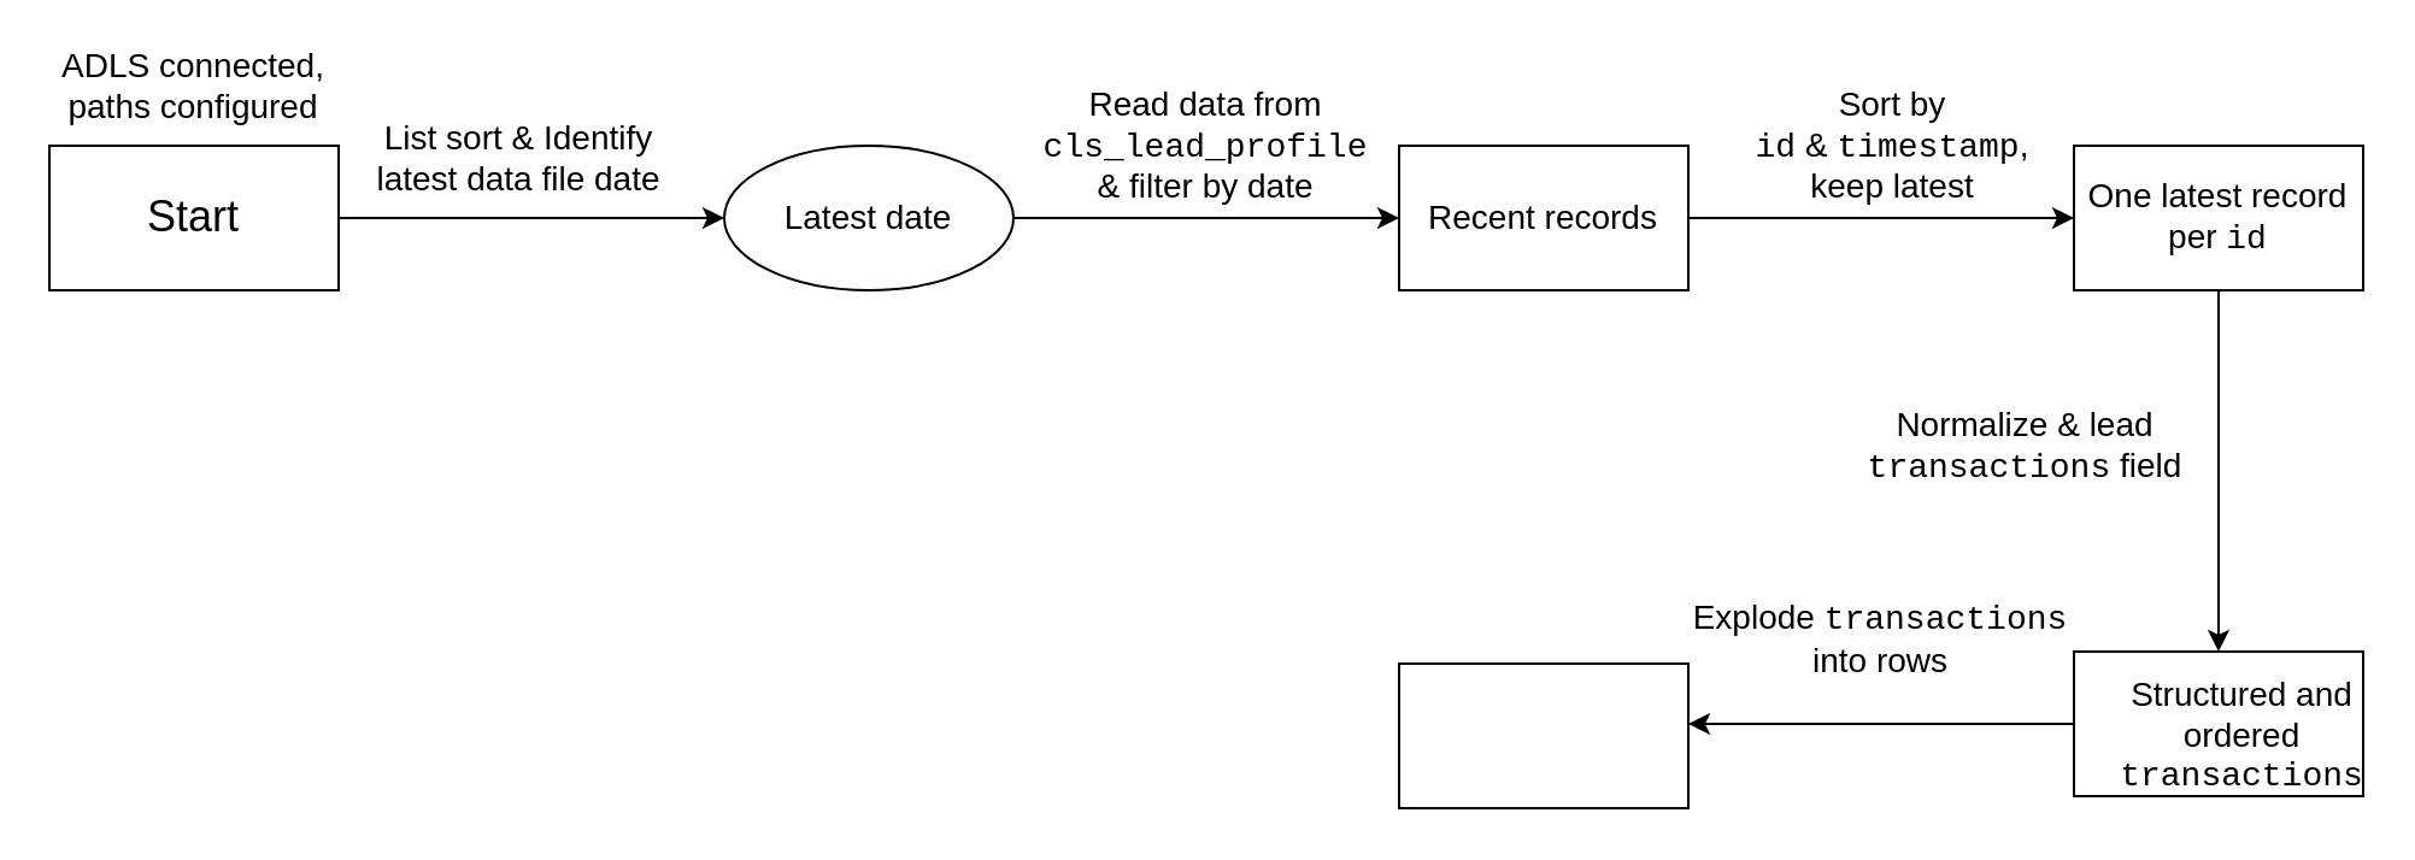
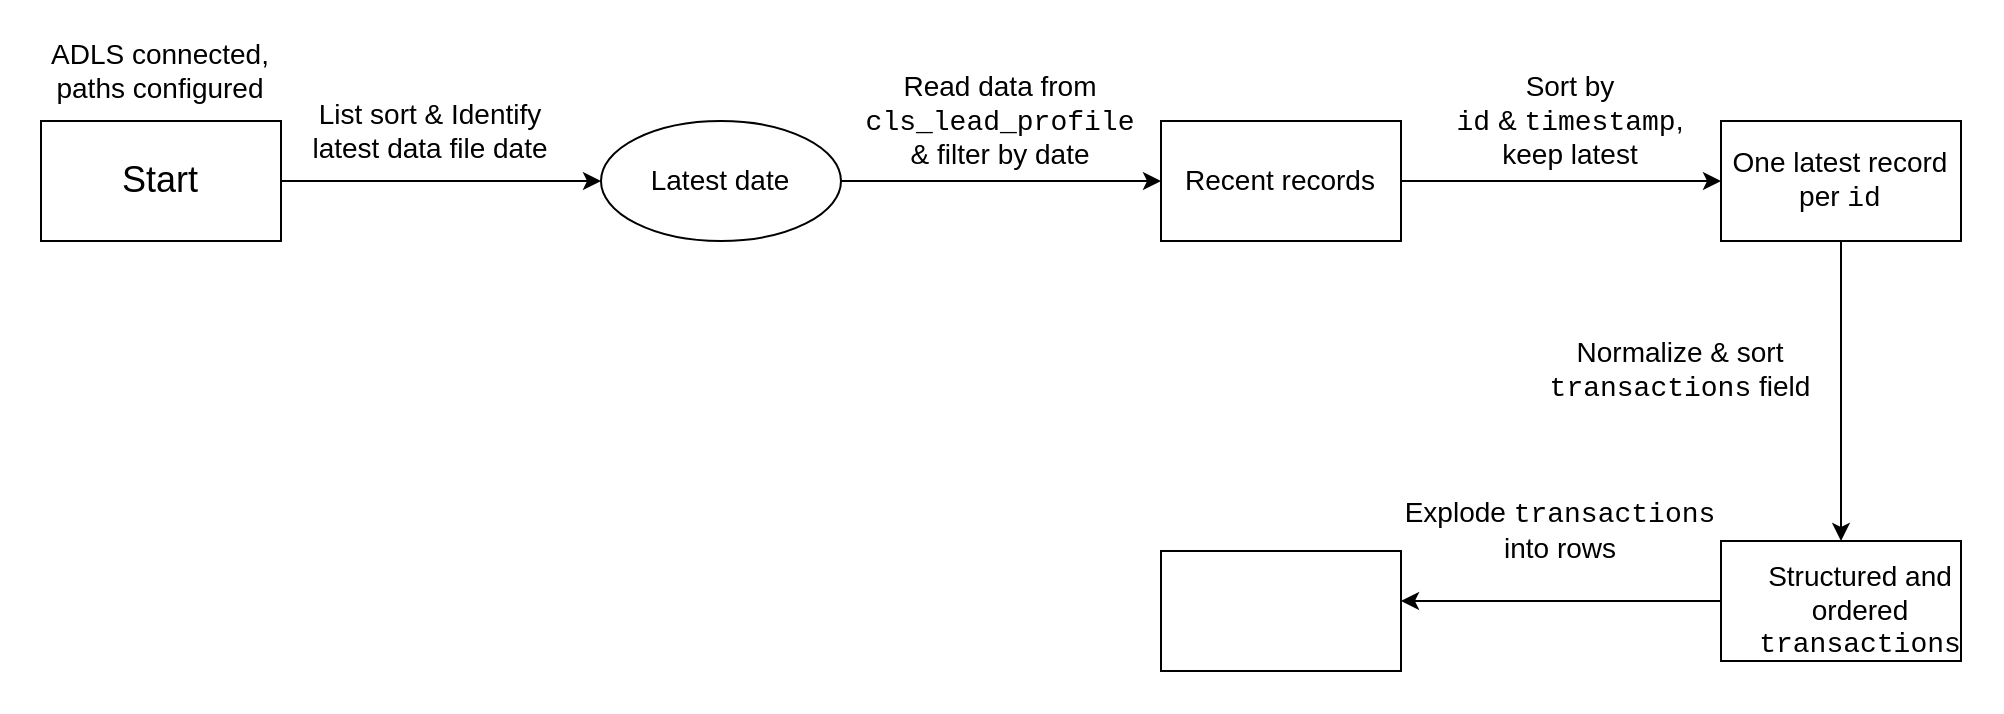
  <mxCell id="0" />
  <mxCell id="1" parent="0" />
  <mxCell id="2" value="" style="rounded=0;whiteSpace=wrap;html=1;" parent="1" vertex="1"><mxGeometry x="20" y="60" width="120" height="60" as="geometry" /></mxCell>
  <mxCell id="3" value="&lt;font style=&quot;font-size: 18px;&quot;&gt;Start&lt;/font&gt;" style="text;html=1;align=center;verticalAlign=middle;whiteSpace=wrap;rounded=0;" parent="1" vertex="1"><mxGeometry x="50" y="75" width="60" height="30" as="geometry" /></mxCell>
  <mxCell id="4" value="" style="rounded=0;whiteSpace=wrap;html=1;" vertex="1" parent="1"><mxGeometry x="580" y="60" width="120" height="60" as="geometry" /></mxCell>
  <mxCell id="5" value="&lt;font style=&quot;font-size: 14px;&quot;&gt;ADLS connected, paths configured&lt;/font&gt;" style="text;html=1;align=center;verticalAlign=middle;whiteSpace=wrap;rounded=0;" vertex="1" parent="1"><mxGeometry x="20" y="20" width="120" height="30" as="geometry" /></mxCell>
  <mxCell id="6" value="" style="endArrow=classic;html=1;rounded=0;entryX=0;entryY=0.5;entryDx=0;entryDy=0;" edge="1" parent="1"><mxGeometry width="50" height="50" relative="1" as="geometry"><mxPoint x="140" y="90" as="sourcePoint" /><mxPoint x="300" y="90" as="targetPoint" /></mxGeometry></mxCell>
  <mxCell id="7" value="&lt;font style=&quot;font-size: 14px;&quot;&gt;List sort &amp;amp; Identify latest data file date&lt;/font&gt;" style="text;html=1;align=center;verticalAlign=middle;whiteSpace=wrap;rounded=0;" vertex="1" parent="1"><mxGeometry x="150" y="50" width="130" height="30" as="geometry" /></mxCell>
  <mxCell id="8" value="" style="ellipse;whiteSpace=wrap;html=1;" vertex="1" parent="1"><mxGeometry x="300" y="60" width="120" height="60" as="geometry" /></mxCell>
  <mxCell id="9" value="&lt;font style=&quot;font-size: 14px;&quot;&gt;Latest date&lt;/font&gt;" style="text;html=1;align=center;verticalAlign=middle;whiteSpace=wrap;rounded=0;" vertex="1" parent="1"><mxGeometry x="320" y="75" width="80" height="30" as="geometry" /></mxCell>
  <mxCell id="10" value="" style="endArrow=classic;html=1;rounded=0;entryX=0;entryY=0.5;entryDx=0;entryDy=0;" edge="1" parent="1" target="4"><mxGeometry width="50" height="50" relative="1" as="geometry"><mxPoint x="420" y="90" as="sourcePoint" /><mxPoint x="470" y="40" as="targetPoint" /></mxGeometry></mxCell>
  <mxCell id="11" value="&lt;font style=&quot;font-size: 14px;&quot;&gt;Read data from &lt;font face=&quot;Courier New&quot;&gt;cls_lead_profile&lt;/font&gt; &amp;amp; filter by date&lt;/font&gt;" style="text;html=1;align=center;verticalAlign=middle;whiteSpace=wrap;rounded=0;" vertex="1" parent="1"><mxGeometry x="470" y="45" width="60" height="30" as="geometry" /></mxCell>
  <mxCell id="12" value="&lt;font style=&quot;font-size: 14px;&quot;&gt;Recent records&lt;/font&gt;" style="text;html=1;align=center;verticalAlign=middle;whiteSpace=wrap;rounded=0;" vertex="1" parent="1"><mxGeometry x="590" y="75" width="100" height="30" as="geometry" /></mxCell>
  <mxCell id="13" value="" style="endArrow=classic;html=1;rounded=0;" edge="1" parent="1"><mxGeometry width="50" height="50" relative="1" as="geometry"><mxPoint x="700" y="90" as="sourcePoint" /><mxPoint x="860" y="90" as="targetPoint" /></mxGeometry></mxCell>
  <mxCell id="14" value="&lt;font style=&quot;font-size: 14px;&quot;&gt;Sort by&lt;/font&gt;&lt;div&gt;&lt;font style=&quot;font-size: 14px;&quot;&gt;&lt;font face=&quot;Courier New&quot;&gt;id&lt;/font&gt; &amp;amp; &lt;font face=&quot;Courier New&quot;&gt;timestamp&lt;/font&gt;,&lt;/font&gt;&lt;div&gt;&lt;font style=&quot;font-size: 14px;&quot;&gt;keep latest&lt;/font&gt;&lt;/div&gt;&lt;/div&gt;" style="text;html=1;align=center;verticalAlign=middle;whiteSpace=wrap;rounded=0;" vertex="1" parent="1"><mxGeometry x="700" y="45" width="170" height="30" as="geometry" /></mxCell>
  <mxCell id="15" value="" style="rounded=0;whiteSpace=wrap;html=1;" vertex="1" parent="1"><mxGeometry x="860" y="60" width="120" height="60" as="geometry" /></mxCell>
  <mxCell id="16" value="&lt;font style=&quot;font-size: 14px;&quot;&gt;One latest record per &lt;font face=&quot;Courier New&quot;&gt;id&lt;/font&gt;&lt;/font&gt;" style="text;html=1;align=center;verticalAlign=middle;whiteSpace=wrap;rounded=0;" vertex="1" parent="1"><mxGeometry x="860" y="75" width="120" height="30" as="geometry" /></mxCell>
  <mxCell id="17" value="" style="endArrow=classic;html=1;rounded=0;" edge="1" parent="1"><mxGeometry width="50" height="50" relative="1" as="geometry"><mxPoint x="920" y="120" as="sourcePoint" /><mxPoint x="920" y="270" as="targetPoint" /></mxGeometry></mxCell>
- <mxCell id="18" value="&lt;font style=&quot;font-size: 14px;&quot;&gt;Normalize &amp;amp; lead &lt;font face=&quot;Courier New&quot;&gt;transactions&lt;/font&gt; field&lt;/font&gt;" style="text;html=1;align=center;verticalAlign=middle;whiteSpace=wrap;rounded=0;" vertex="1" parent="1"><mxGeometry x="770" y="170" width="140" height="30" as="geometry" /></mxCell>
+ <mxCell id="18" value="&lt;font style=&quot;font-size: 14px;&quot;&gt;Normalize &amp;amp; sort &lt;font face=&quot;Courier New&quot;&gt;transactions&lt;/font&gt; field&lt;/font&gt;" style="text;html=1;align=center;verticalAlign=middle;whiteSpace=wrap;rounded=0;" vertex="1" parent="1"><mxGeometry x="770" y="170" width="140" height="30" as="geometry" /></mxCell>
  <mxCell id="19" value="" style="rounded=0;whiteSpace=wrap;html=1;" vertex="1" parent="1"><mxGeometry x="860" y="270" width="120" height="60" as="geometry" /></mxCell>
  <mxCell id="20" value="&lt;font style=&quot;font-size: 14px;&quot;&gt;Structured and ordered &lt;font face=&quot;Courier New&quot;&gt;transactions&lt;/font&gt;&lt;/font&gt;" style="text;html=1;align=center;verticalAlign=middle;whiteSpace=wrap;rounded=0;" vertex="1" parent="1"><mxGeometry x="900" y="290" width="60" height="30" as="geometry" /></mxCell>
  <mxCell id="21" value="" style="endArrow=classic;html=1;rounded=0;exitX=0;exitY=0.5;exitDx=0;exitDy=0;" edge="1" parent="1" source="19"><mxGeometry width="50" height="50" relative="1" as="geometry"><mxPoint x="660" y="360" as="sourcePoint" /><mxPoint x="700" y="300" as="targetPoint" /></mxGeometry></mxCell>
  <mxCell id="22" value="&lt;font style=&quot;font-size: 14px;&quot;&gt;Explode &lt;font face=&quot;Courier New&quot;&gt;transactions&lt;/font&gt; into rows&lt;/font&gt;" style="text;html=1;align=center;verticalAlign=middle;whiteSpace=wrap;rounded=0;" vertex="1" parent="1"><mxGeometry x="700" y="250" width="160" height="30" as="geometry" /></mxCell>
  <mxCell id="23" value="" style="rounded=0;whiteSpace=wrap;html=1;" vertex="1" parent="1"><mxGeometry x="580" y="275" width="120" height="60" as="geometry" /></mxCell>
